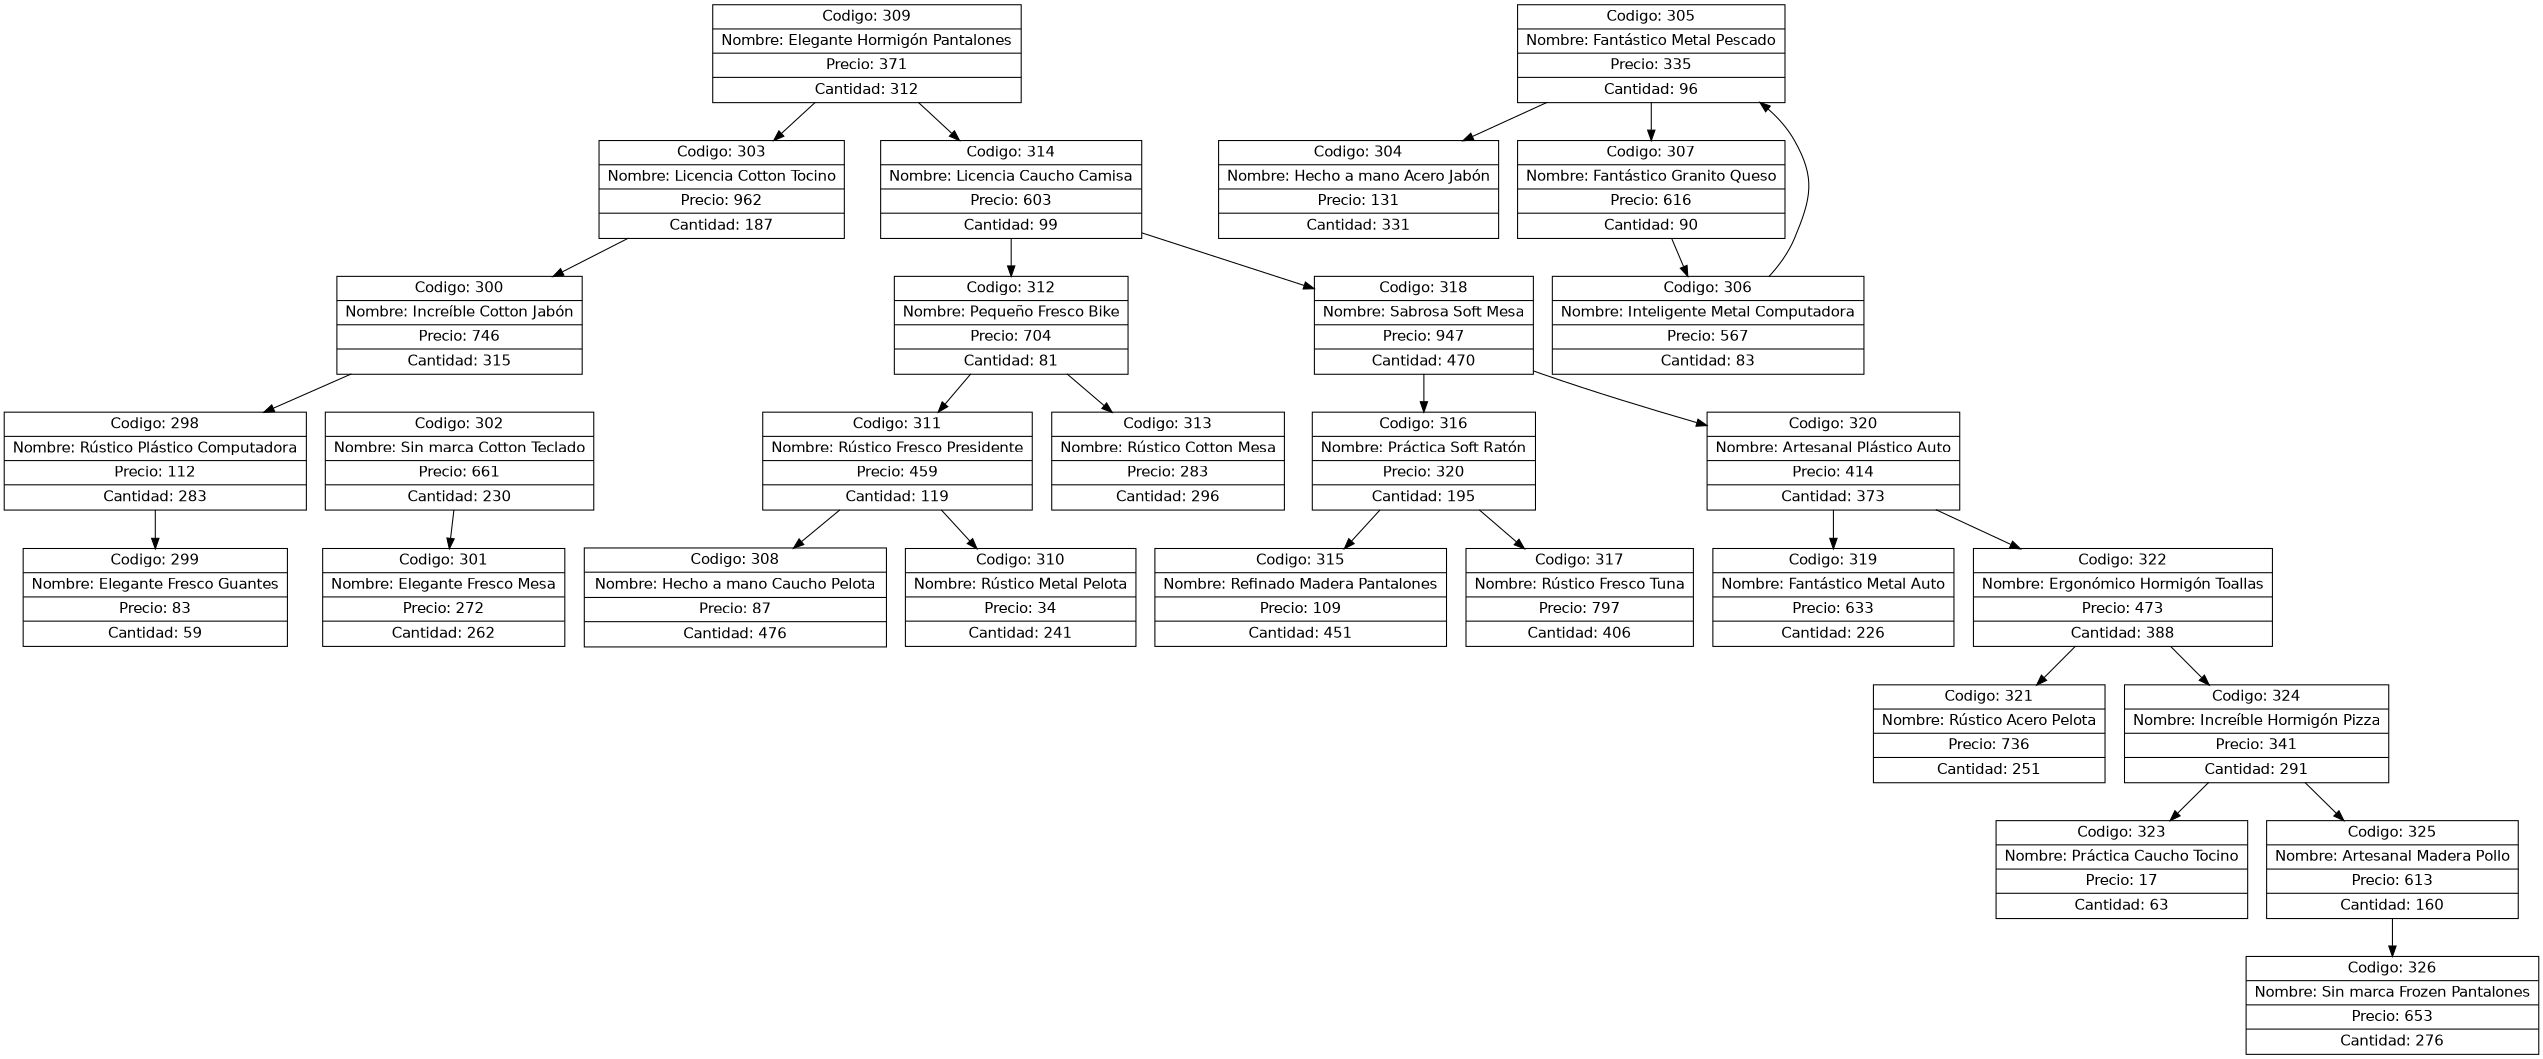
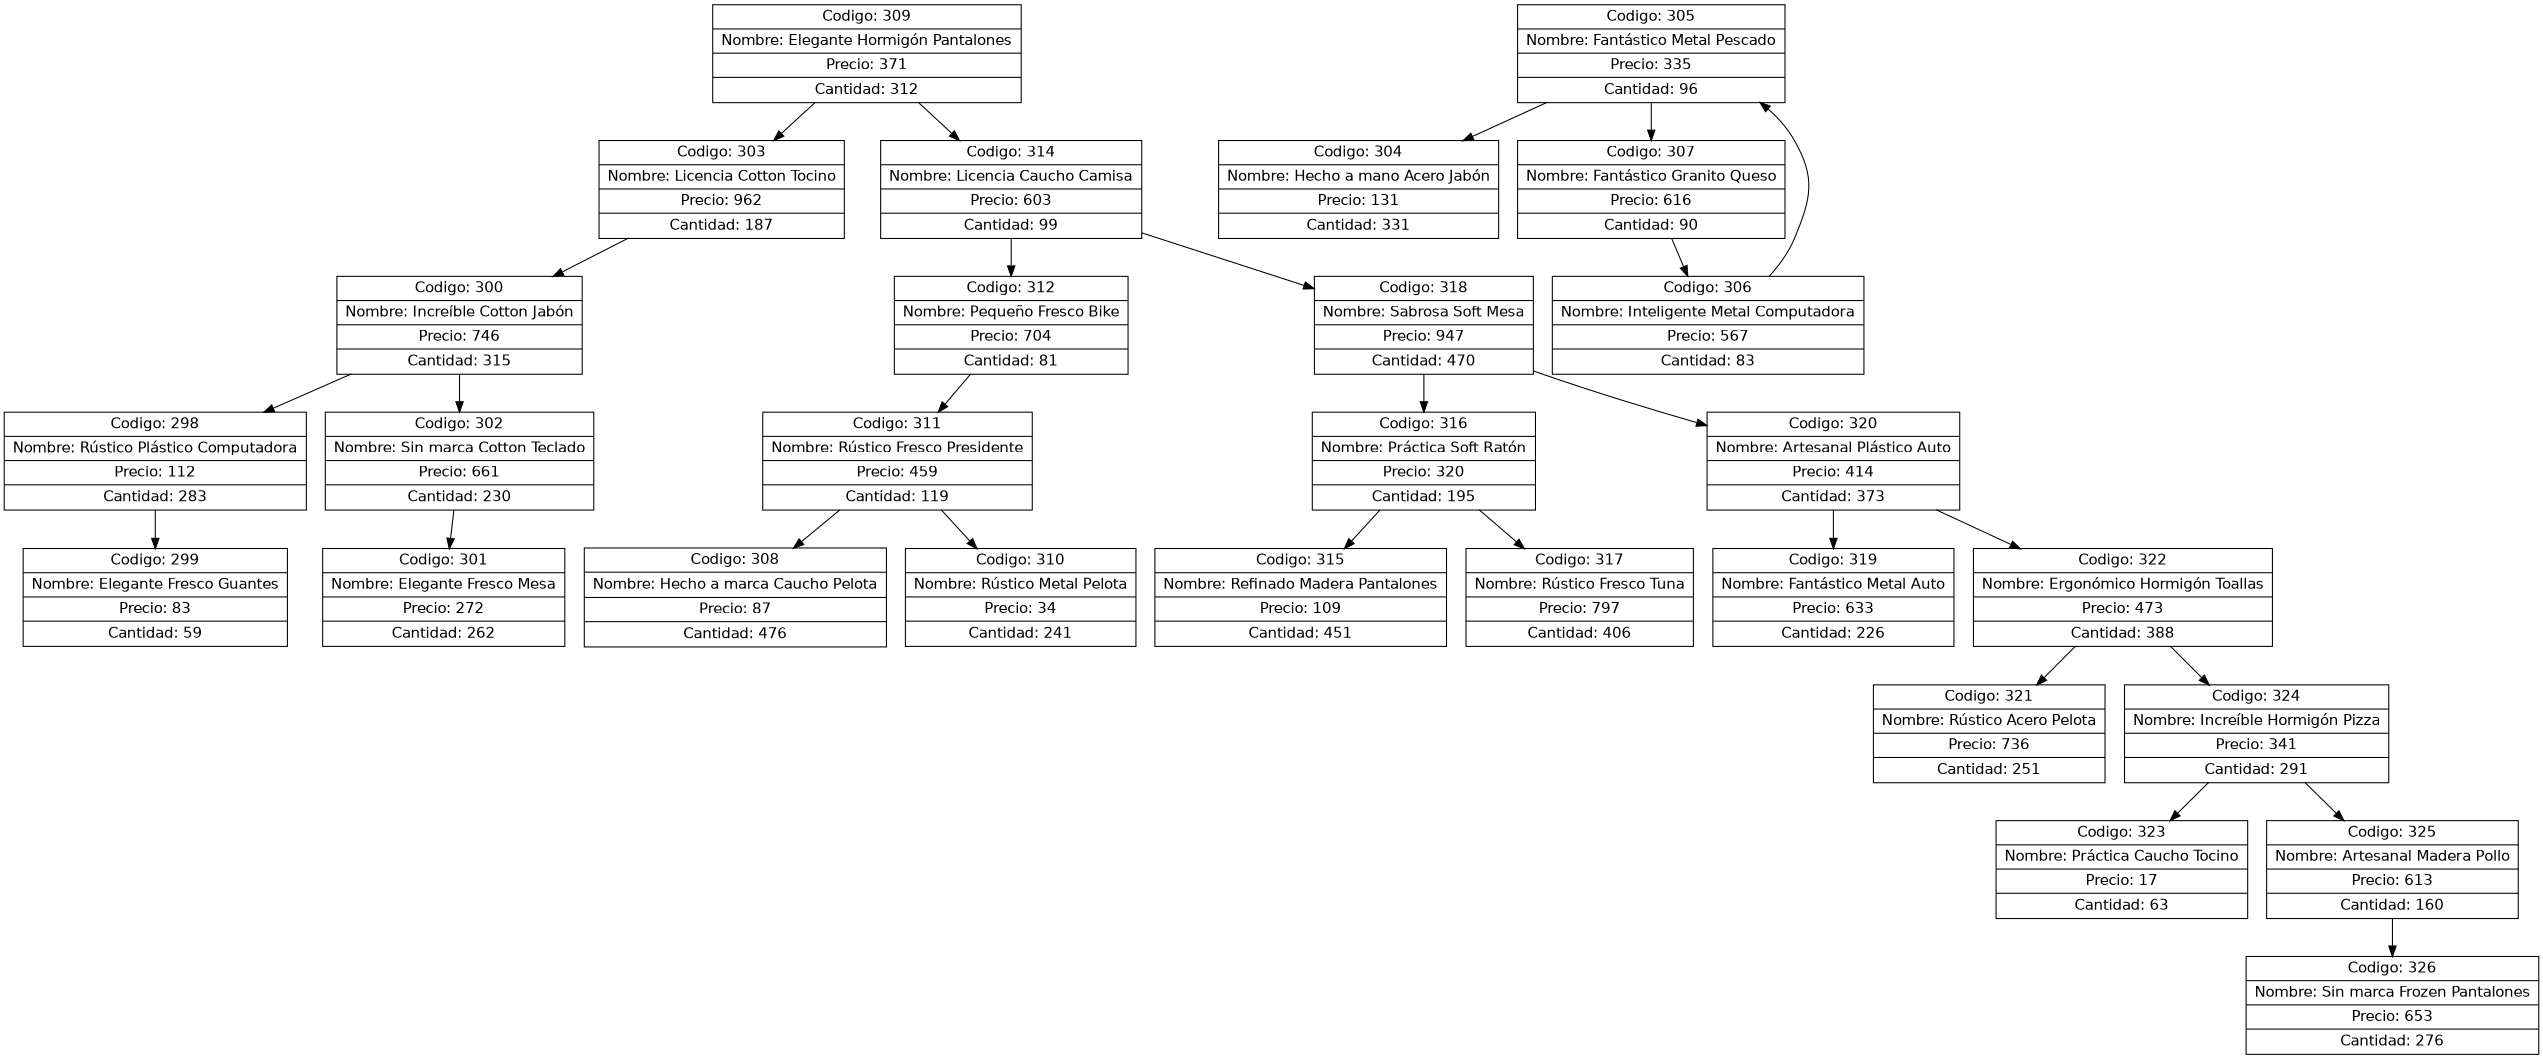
  digraph {
    fontname="DejaVu Sans"
    node [fontname="DejaVu Sans" shape=record]
    edge [fontname="DejaVu Sans"]
    n1 [label="{ Codigo: 309 | Nombre: Elegante Hormigón Pantalones | Precio: 371 | Cantidad: 312}"]
    n2 [label="{ Codigo: 303 | Nombre: Licencia Cotton Tocino | Precio: 962 | Cantidad: 187}"]
    n3 [label="{ Codigo: 314 | Nombre: Licencia Caucho Camisa | Precio: 603 | Cantidad: 99}"]
    n4 [label="{ Codigo: 300 | Nombre: Increíble Cotton Jabón | Precio: 746 | Cantidad: 315}"]
    n5 [label="{ Codigo: 312 | Nombre: Pequeño Fresco Bike | Precio: 704 | Cantidad: 81}"]
    n6 [label="{ Codigo: 318 | Nombre: Sabrosa Soft Mesa | Precio: 947 | Cantidad: 470}"]
    n7 [label="{ Codigo: 298 | Nombre: Rústico Plástico Computadora | Precio: 112 | Cantidad: 283}"]
    n8 [label="{ Codigo: 302 | Nombre: Sin marca Cotton Teclado | Precio: 661 | Cantidad: 230}"]
    n9 [label="{ Codigo: 305 | Nombre: Fantástico Metal Pescado | Precio: 335 | Cantidad: 96}"]
    n10 [label="{ Codigo: 304 | Nombre: Hecho a mano Acero Jabón | Precio: 131 | Cantidad: 331}"]
    n11 [label="{ Codigo: 307 | Nombre: Fantástico Granito Queso | Precio: 616 | Cantidad: 90}"]
    n12 [label="{ Codigo: 299 | Nombre: Elegante Fresco Guantes | Precio: 83 | Cantidad: 59}"]
    n13 [label="{ Codigo: 301 | Nombre: Elegante Fresco Mesa | Precio: 272 | Cantidad: 262}"]
    n14 [label="{ Codigo: 306 | Nombre: Inteligente Metal Computadora | Precio: 567 | Cantidad: 83}"]
-   n15 [label="{ Codigo: 308 | Nombre: Hecho a mano Caucho Pelota | Precio: 87 | Cantidad: 476}"]
+   n15 [label="{ Codigo: 308 | Nombre: Hecho a marca Caucho Pelota | Precio: 87 | Cantidad: 476}"]
    n16 [label="{ Codigo: 311 | Nombre: Rústico Fresco Presidente | Precio: 459 | Cantidad: 119}"]
-   n17 [label="{ Codigo: 313 | Nombre: Rústico Cotton Mesa | Precio: 283 | Cantidad: 296}"]
    n18 [label="{ Codigo: 316 | Nombre: Práctica Soft Ratón | Precio: 320 | Cantidad: 195}"]
    n19 [label="{ Codigo: 320 | Nombre: Artesanal Plástico Auto | Precio: 414 | Cantidad: 373}"]
    n20 [label="{ Codigo: 310 | Nombre: Rústico Metal Pelota | Precio: 34 | Cantidad: 241}"]
    n21 [label="{ Codigo: 315 | Nombre: Refinado Madera Pantalones | Precio: 109 | Cantidad: 451}"]
    n22 [label="{ Codigo: 317 | Nombre: Rústico Fresco Tuna | Precio: 797 | Cantidad: 406}"]
    n23 [label="{ Codigo: 319 | Nombre: Fantástico Metal Auto | Precio: 633 | Cantidad: 226}"]
    n24 [label="{ Codigo: 322 | Nombre: Ergonómico Hormigón Toallas | Precio: 473 | Cantidad: 388}"]
    n25 [label="{ Codigo: 321 | Nombre: Rústico Acero Pelota | Precio: 736 | Cantidad: 251}"]
    n26 [label="{ Codigo: 324 | Nombre: Increíble Hormigón Pizza | Precio: 341 | Cantidad: 291}"]
    n27 [label="{ Codigo: 323 | Nombre: Práctica Caucho Tocino | Precio: 17 | Cantidad: 63}"]
    n28 [label="{ Codigo: 325 | Nombre: Artesanal Madera Pollo | Precio: 613 | Cantidad: 160}"]
    n29 [label="{ Codigo: 326 | Nombre: Sin marca Frozen Pantalones | Precio: 653 | Cantidad: 276}"]
    n1 -> n2
    n1 -> n3
    n2 -> n4
    n3 -> n5
    n3 -> n6
    n4 -> n7
+   n4 -> n8
    n5 -> n16
-   n5 -> n17
    n6 -> n18
    n6 -> n19
    n7 -> n12
    n8 -> n13
    n9 -> n10
    n9 -> n11
    n11 -> n14
    n14 -> n9
    n16 -> n15
    n16 -> n20
    n18 -> n21
    n18 -> n22
    n19 -> n23
    n19 -> n24
    n24 -> n25
    n24 -> n26
    n26 -> n27
    n26 -> n28
    n28 -> n29
  }
